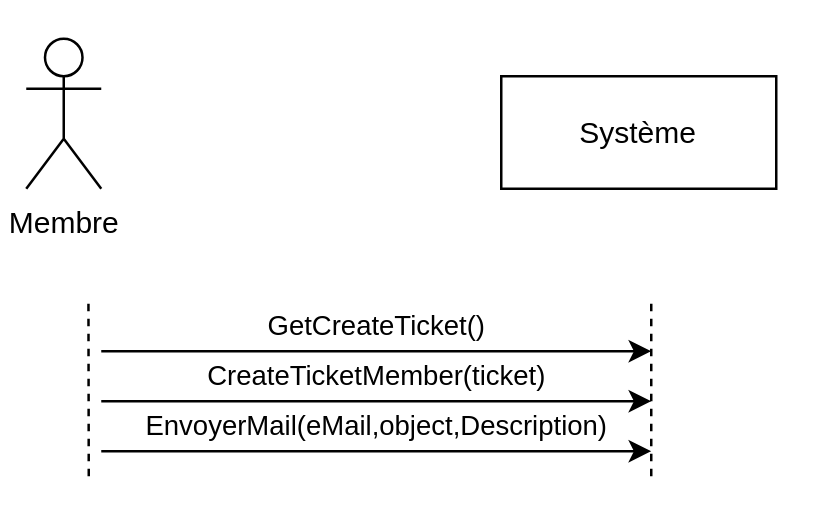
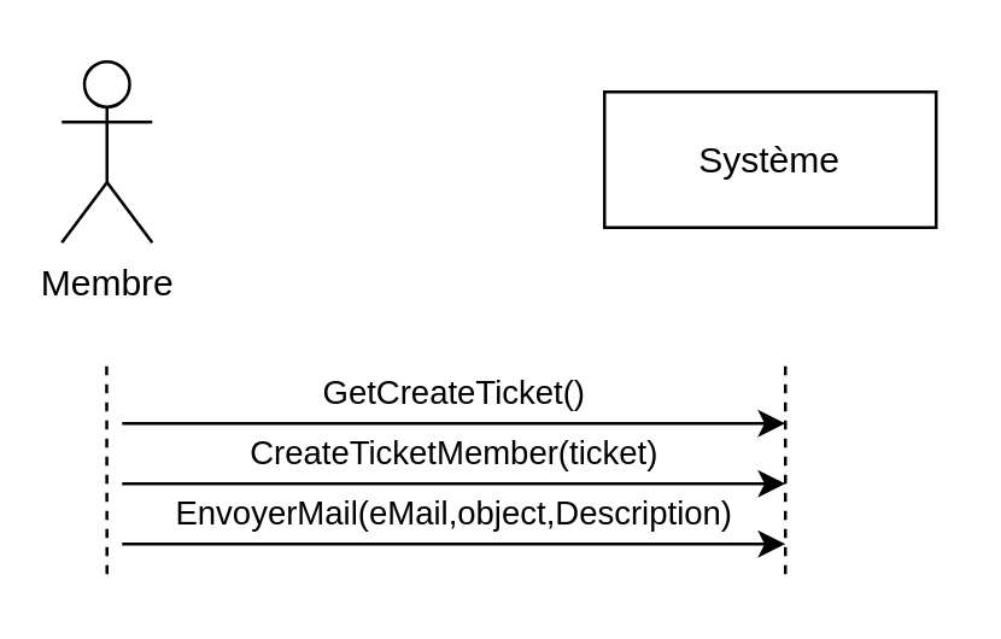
  <mxCell id="0" />
  <mxCell id="1" parent="0" />
- <mxCell id="2" value="Membre" style="shape=umlActor;verticalLabelPosition=bottom;labelBackgroundColor=#ffffff;verticalAlign=top;html=1;outlineConnect=0;" vertex="1" parent="1"><mxGeometry x="10" y="15" width="30" height="60" as="geometry" /></mxCell>
+ <mxCell id="2" value="Membre" style="shape=umlActor;verticalLabelPosition=bottom;labelBackgroundColor=#ffffff;verticalAlign=top;html=1;outlineConnect=0;" vertex="1" parent="1"><mxGeometry x="20" y="20" width="30" height="60" as="geometry" /></mxCell>
  <mxCell id="3" value="GetCreateTicket()" style="endArrow=classic;html=1;" edge="1" parent="1"><mxGeometry y="10" width="50" height="50" relative="1" as="geometry"><mxPoint x="40" y="140" as="sourcePoint" /><mxPoint x="260" y="140" as="targetPoint" /><mxPoint as="offset" /></mxGeometry></mxCell>
  <mxCell id="4" value="Système" style="rounded=0;whiteSpace=wrap;html=1;" vertex="1" parent="1"><mxGeometry x="200" y="30" width="110" height="45" as="geometry" /></mxCell>
  <mxCell id="5" value="" style="endArrow=none;dashed=1;html=1;" edge="1" parent="1"><mxGeometry width="50" height="50" relative="1" as="geometry"><mxPoint x="260" y="190" as="sourcePoint" /><mxPoint x="260" y="120" as="targetPoint" /></mxGeometry></mxCell>
  <mxCell id="6" value="" style="endArrow=none;dashed=1;html=1;" edge="1" parent="1"><mxGeometry width="50" height="50" relative="1" as="geometry"><mxPoint x="35" y="190" as="sourcePoint" /><mxPoint x="34.88" y="120" as="targetPoint" /></mxGeometry></mxCell>
  <mxCell id="7" value="CreateTicketMember(ticket)" style="endArrow=classic;html=1;" edge="1" parent="1"><mxGeometry y="10" width="50" height="50" relative="1" as="geometry"><mxPoint x="40" y="160" as="sourcePoint" /><mxPoint x="260" y="160" as="targetPoint" /><mxPoint as="offset" /></mxGeometry></mxCell>
  <mxCell id="8" value="EnvoyerMail(eMail,object,Description)" style="endArrow=classic;html=1;" edge="1" parent="1"><mxGeometry y="10" width="50" height="50" relative="1" as="geometry"><mxPoint x="40" y="180" as="sourcePoint" /><mxPoint x="260" y="180" as="targetPoint" /><mxPoint as="offset" /></mxGeometry></mxCell>
